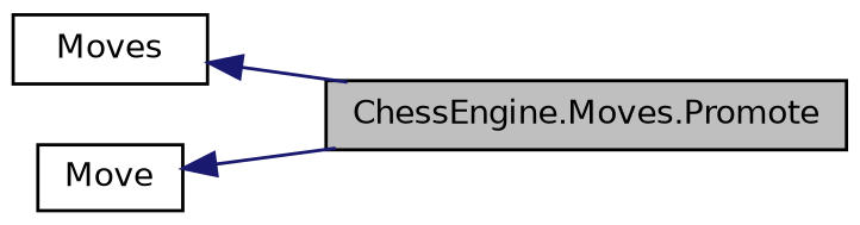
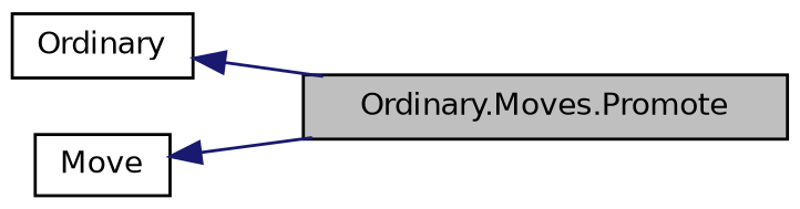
  digraph {
    rankdir=LR
    node [color=black fillcolor=white fontname=Helvetica fontsize=10 shape=record style=filled]
    edge [color=midnightblue dir=back fontname=Helvetica fontsize=10 labelfontname=Helvetica labelfontsize=10 style=solid]
-   n1 [fillcolor=grey75 fontcolor=black height=0.2 label="ChessEngine.Moves.Promote" width=0.4]
-   n2 [height=0.2 label=Moves width=0.4]
+   n1 [fillcolor=grey75 fontcolor=black height=0.2 label="Ordinary.Moves.Promote" width=0.4]
+   n2 [height=0.2 label=Ordinary width=0.4]
    n3 [height=0.2 label=Move width=0.4]
    n2 -> n1
    n3 -> n1
  }
